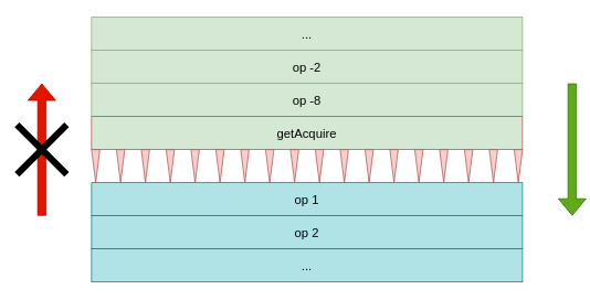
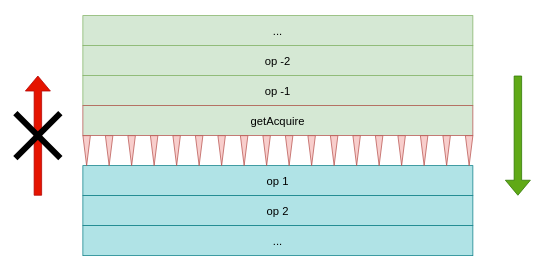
  <mxCell id="0" />
  <mxCell id="1" parent="0" />
- <mxCell id="2" value="op -8" style="rounded=0;whiteSpace=wrap;html=1;fillColor=#d5e8d4;strokeColor=#82b366;fontSize=15;" parent="1" vertex="1"><mxGeometry x="110" y="100" width="520" height="40" as="geometry" /></mxCell>
+ <mxCell id="2" value="op -1" style="rounded=0;whiteSpace=wrap;html=1;fillColor=#d5e8d4;strokeColor=#82b366;fontSize=15;" parent="1" vertex="1"><mxGeometry x="110" y="100" width="520" height="40" as="geometry" /></mxCell>
  <mxCell id="3" value="op 1" style="rounded=0;whiteSpace=wrap;html=1;fillColor=#b0e3e6;strokeColor=#0e8088;fontSize=15;" parent="1" vertex="1"><mxGeometry x="110" y="220" width="520" height="40" as="geometry" /></mxCell>
  <mxCell id="4" value="op 2" style="rounded=0;whiteSpace=wrap;html=1;fillColor=#b0e3e6;strokeColor=#0e8088;fontSize=15;" parent="1" vertex="1"><mxGeometry x="110" y="260" width="520" height="40" as="geometry" /></mxCell>
  <mxCell id="5" value="op -2" style="rounded=0;whiteSpace=wrap;html=1;fillColor=#d5e8d4;strokeColor=#82b366;fontSize=15;" parent="1" vertex="1"><mxGeometry x="110" y="60" width="520" height="40" as="geometry" /></mxCell>
  <mxCell id="6" value="getAcquire" style="rounded=0;whiteSpace=wrap;html=1;fillColor=#d5e8d4;strokeColor=#b85450;fontSize=15;" parent="1" vertex="1"><mxGeometry x="110" y="140" width="520" height="40" as="geometry" /></mxCell>
  <mxCell id="7" value="" style="triangle;whiteSpace=wrap;html=1;direction=south;fillColor=#f8cecc;strokeColor=#b85450;" parent="1" vertex="1"><mxGeometry x="110" y="180" width="10" height="40" as="geometry" /></mxCell>
  <mxCell id="8" value="..." style="rounded=0;whiteSpace=wrap;html=1;fillColor=#d5e8d4;strokeColor=#82b366;fontSize=15;" parent="1" vertex="1"><mxGeometry x="110" y="20" width="520" height="40" as="geometry" /></mxCell>
  <mxCell id="9" value="..." style="rounded=0;whiteSpace=wrap;html=1;fillColor=#b0e3e6;strokeColor=#0e8088;fontSize=15;" parent="1" vertex="1"><mxGeometry x="110" y="300" width="520" height="40" as="geometry" /></mxCell>
  <mxCell id="10" value="" style="triangle;whiteSpace=wrap;html=1;direction=south;fillColor=#f8cecc;strokeColor=#b85450;" parent="1" vertex="1"><mxGeometry x="140" y="180" width="10" height="40" as="geometry" /></mxCell>
  <mxCell id="11" value="" style="triangle;whiteSpace=wrap;html=1;direction=south;fillColor=#f8cecc;strokeColor=#b85450;" parent="1" vertex="1"><mxGeometry x="170" y="180" width="10" height="40" as="geometry" /></mxCell>
  <mxCell id="12" value="" style="triangle;whiteSpace=wrap;html=1;direction=south;fillColor=#f8cecc;strokeColor=#b85450;" parent="1" vertex="1"><mxGeometry x="200" y="180" width="10" height="40" as="geometry" /></mxCell>
  <mxCell id="13" value="" style="triangle;whiteSpace=wrap;html=1;direction=south;fillColor=#f8cecc;strokeColor=#b85450;" parent="1" vertex="1"><mxGeometry x="230" y="180" width="10" height="40" as="geometry" /></mxCell>
  <mxCell id="14" value="" style="triangle;whiteSpace=wrap;html=1;direction=south;fillColor=#f8cecc;strokeColor=#b85450;" parent="1" vertex="1"><mxGeometry x="260" y="180" width="10" height="40" as="geometry" /></mxCell>
  <mxCell id="15" value="" style="triangle;whiteSpace=wrap;html=1;direction=south;fillColor=#f8cecc;strokeColor=#b85450;" parent="1" vertex="1"><mxGeometry x="290" y="180" width="10" height="40" as="geometry" /></mxCell>
  <mxCell id="16" value="" style="triangle;whiteSpace=wrap;html=1;direction=south;fillColor=#f8cecc;strokeColor=#b85450;" parent="1" vertex="1"><mxGeometry x="320" y="180" width="10" height="40" as="geometry" /></mxCell>
  <mxCell id="17" value="" style="triangle;whiteSpace=wrap;html=1;direction=south;fillColor=#f8cecc;strokeColor=#b85450;" parent="1" vertex="1"><mxGeometry x="350" y="180" width="10" height="40" as="geometry" /></mxCell>
  <mxCell id="18" value="" style="triangle;whiteSpace=wrap;html=1;direction=south;fillColor=#f8cecc;strokeColor=#b85450;" parent="1" vertex="1"><mxGeometry x="380" y="180" width="10" height="40" as="geometry" /></mxCell>
  <mxCell id="19" value="" style="triangle;whiteSpace=wrap;html=1;direction=south;fillColor=#f8cecc;strokeColor=#b85450;" parent="1" vertex="1"><mxGeometry x="410" y="180" width="10" height="40" as="geometry" /></mxCell>
  <mxCell id="20" value="" style="triangle;whiteSpace=wrap;html=1;direction=south;fillColor=#f8cecc;strokeColor=#b85450;" parent="1" vertex="1"><mxGeometry x="440" y="180" width="10" height="40" as="geometry" /></mxCell>
  <mxCell id="21" value="" style="triangle;whiteSpace=wrap;html=1;direction=south;fillColor=#f8cecc;strokeColor=#b85450;" parent="1" vertex="1"><mxGeometry x="470" y="180" width="10" height="40" as="geometry" /></mxCell>
  <mxCell id="22" value="" style="triangle;whiteSpace=wrap;html=1;direction=south;fillColor=#f8cecc;strokeColor=#b85450;" parent="1" vertex="1"><mxGeometry x="500" y="180" width="10" height="40" as="geometry" /></mxCell>
  <mxCell id="23" value="" style="triangle;whiteSpace=wrap;html=1;direction=south;fillColor=#f8cecc;strokeColor=#b85450;" parent="1" vertex="1"><mxGeometry x="530" y="180" width="10" height="40" as="geometry" /></mxCell>
  <mxCell id="24" value="" style="triangle;whiteSpace=wrap;html=1;direction=south;fillColor=#f8cecc;strokeColor=#b85450;" parent="1" vertex="1"><mxGeometry x="560" y="180" width="10" height="40" as="geometry" /></mxCell>
  <mxCell id="25" value="" style="triangle;whiteSpace=wrap;html=1;direction=south;fillColor=#f8cecc;strokeColor=#b85450;" parent="1" vertex="1"><mxGeometry x="590" y="180" width="10" height="40" as="geometry" /></mxCell>
  <mxCell id="26" value="" style="triangle;whiteSpace=wrap;html=1;direction=south;fillColor=#f8cecc;strokeColor=#b85450;" parent="1" vertex="1"><mxGeometry x="620" y="180" width="10" height="40" as="geometry" /></mxCell>
  <mxCell id="27" value="" style="shape=flexArrow;endArrow=classic;html=1;rounded=0;endWidth=22.381;endSize=6.348;fillColor=#60a917;strokeColor=#2D7600;" parent="1" edge="1"><mxGeometry width="50" height="50" relative="1" as="geometry"><mxPoint x="690" y="100" as="sourcePoint" /><mxPoint x="690" y="260" as="targetPoint" /></mxGeometry></mxCell>
  <mxCell id="28" value="" style="shape=flexArrow;endArrow=classic;html=1;rounded=0;endWidth=22.381;endSize=6.348;fillColor=#e51400;strokeColor=#B20000;" parent="1" edge="1"><mxGeometry width="50" height="50" relative="1" as="geometry"><mxPoint x="50" y="260" as="sourcePoint" /><mxPoint x="50" y="100" as="targetPoint" /></mxGeometry></mxCell>
  <mxCell id="29" value="" style="shape=umlDestroy;whiteSpace=wrap;html=1;strokeWidth=8;targetShapes=umlLifeline;" parent="1" vertex="1"><mxGeometry x="20" y="150" width="60" height="60" as="geometry" /></mxCell>
